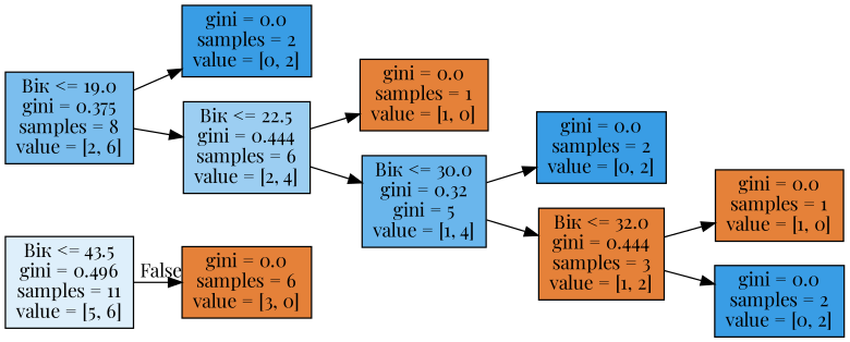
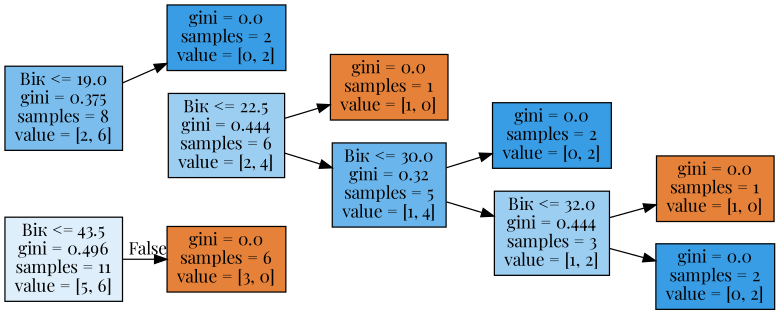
  digraph {
    fontname="Playfair Display"
    rankdir=LR
    node [color=black fillcolor="#e58139" fontname="Playfair Display" shape=box style=filled]
    edge [fontname="Playfair Display"]
    n1 [fillcolor="#deeffb" label="Вік <= 43.5\ngini = 0.496\nsamples = 11\nvalue = [5, 6]"]
    n2 [label="gini = 0.0\nsamples = 6\nvalue = [3, 0]"]
    n3 [fillcolor="#7bbeee" label="Вік <= 19.0\ngini = 0.375\nsamples = 8\nvalue = [2, 6]"]
    n4 [fillcolor="#399de5" label="gini = 0.0\nsamples = 2\nvalue = [0, 2]"]
    n5 [fillcolor="#9ccef2" label="Вік <= 22.5\ngini = 0.444\nsamples = 6\nvalue = [2, 4]"]
    n6 [label="gini = 0.0\nsamples = 1\nvalue = [1, 0]"]
-   n7 [fillcolor="#6ab6ec" label="Вік <= 30.0\ngini = 0.32\ngini = 5\nvalue = [1, 4]"]
+   n7 [fillcolor="#6ab6ec" label="Вік <= 30.0\ngini = 0.32\nsamples = 5\nvalue = [1, 4]"]
    n8 [fillcolor="#399de5" label="gini = 0.0\nsamples = 2\nvalue = [0, 2]"]
-   n9 [label="Вік <= 32.0\ngini = 0.444\nsamples = 3\nvalue = [1, 2]"]
+   n9 [fillcolor="#9ccef2" label="Вік <= 32.0\ngini = 0.444\nsamples = 3\nvalue = [1, 2]"]
    n10 [label="gini = 0.0\nsamples = 1\nvalue = [1, 0]"]
    n11 [fillcolor="#399de5" label="gini = 0.0\nsamples = 2\nvalue = [0, 2]"]
    n1 -> n2 [headlabel=False labelangle=-45 labeldistance=2.5]
    n3 -> n4
-   n3 -> n5
    n5 -> n6
    n5 -> n7
    n7 -> n8
    n7 -> n9
    n9 -> n10
    n9 -> n11
  }
